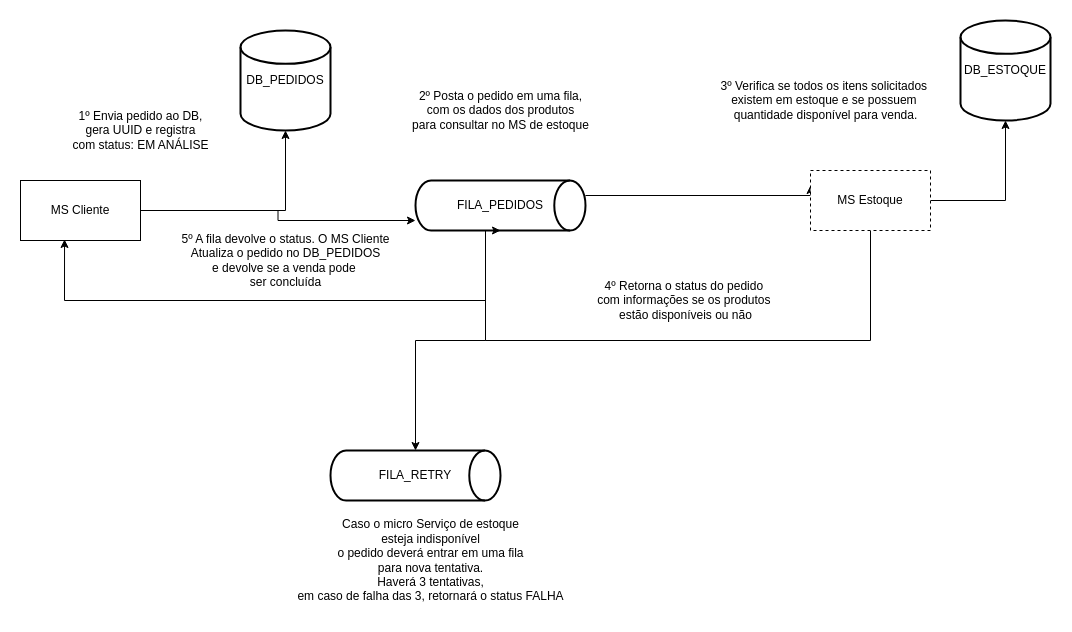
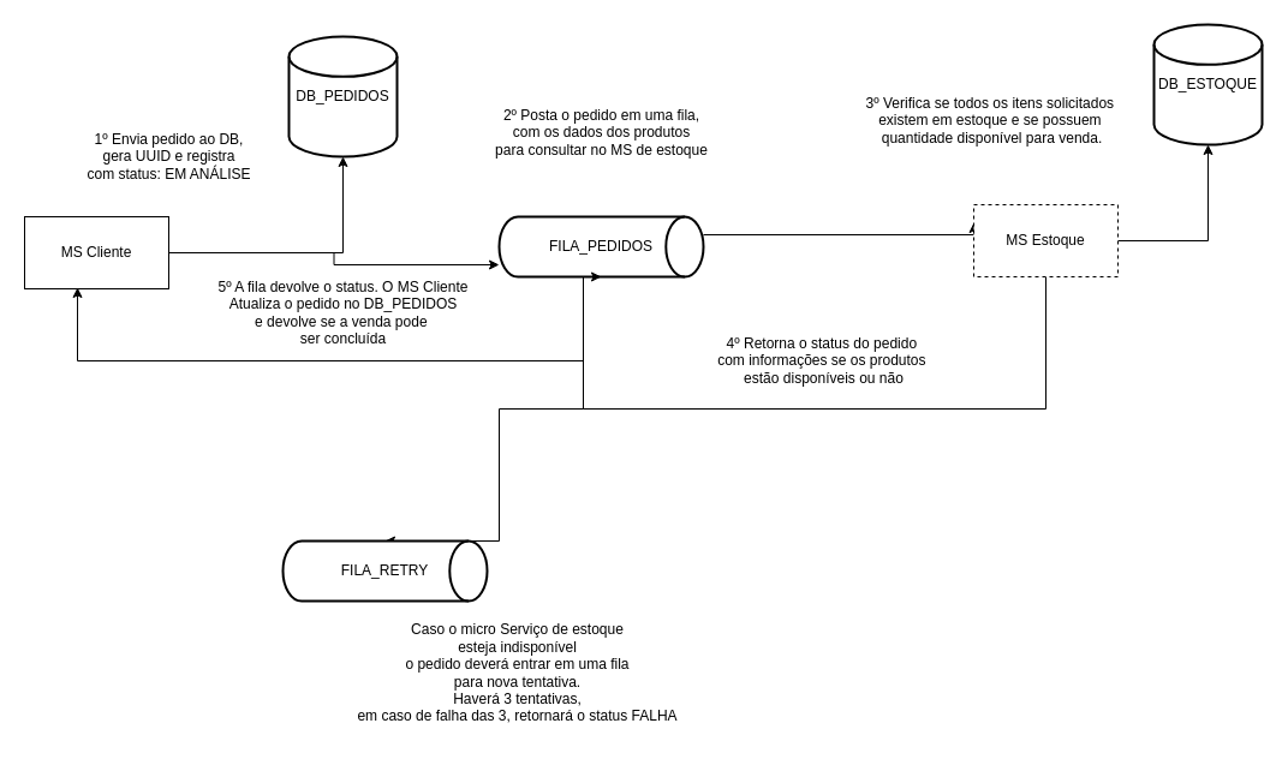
  <mxCell id="0" />
  <mxCell id="1" parent="0" />
  <mxCell id="2" style="edgeStyle=orthogonalEdgeStyle;rounded=0;orthogonalLoop=1;jettySize=auto;html=1;" parent="1" source="4" target="5" edge="1"><mxGeometry relative="1" as="geometry" /></mxCell>
  <mxCell id="3" style="edgeStyle=orthogonalEdgeStyle;rounded=0;orthogonalLoop=1;jettySize=auto;html=1;entryX=0;entryY=0.8;entryDx=0;entryDy=0;entryPerimeter=0;" parent="1" source="4" target="9" edge="1"><mxGeometry relative="1" as="geometry" /></mxCell>
  <mxCell id="4" value="MS Cliente" style="rounded=0;whiteSpace=wrap;html=1;" parent="1" vertex="1"><mxGeometry x="20" y="180" width="120" height="60" as="geometry" /></mxCell>
  <mxCell id="5" value="DB_PEDIDOS" style="strokeWidth=2;html=1;shape=mxgraph.flowchart.database;whiteSpace=wrap;" parent="1" vertex="1"><mxGeometry x="240" y="30" width="90" height="100" as="geometry" /></mxCell>
  <mxCell id="6" style="edgeStyle=orthogonalEdgeStyle;rounded=0;orthogonalLoop=1;jettySize=auto;html=1;entryX=0;entryY=0.25;entryDx=0;entryDy=0;" parent="1" source="9" target="14" edge="1"><mxGeometry relative="1" as="geometry"><Array as="points"><mxPoint x="810" y="195" /></Array></mxGeometry></mxCell>
  <mxCell id="7" style="edgeStyle=orthogonalEdgeStyle;rounded=0;orthogonalLoop=1;jettySize=auto;html=1;entryX=0.5;entryY=0;entryDx=0;entryDy=0;entryPerimeter=0;" parent="1" source="9" target="18" edge="1"><mxGeometry relative="1" as="geometry"><mxPoint x="420" y="460" as="targetPoint" /><Array as="points"><mxPoint x="485" y="340" /><mxPoint x="415" y="340" /></Array></mxGeometry></mxCell>
  <mxCell id="8" style="edgeStyle=orthogonalEdgeStyle;rounded=0;orthogonalLoop=1;jettySize=auto;html=1;entryX=0.367;entryY=0.983;entryDx=0;entryDy=0;entryPerimeter=0;" edge="1" parent="1" source="9" target="4"><mxGeometry relative="1" as="geometry"><Array as="points"><mxPoint x="485" y="300" /><mxPoint x="64" y="300" /></Array></mxGeometry></mxCell>
  <mxCell id="9" value="FILA_PEDIDOS" style="strokeWidth=2;html=1;shape=mxgraph.flowchart.direct_data;whiteSpace=wrap;align=center;" parent="1" vertex="1"><mxGeometry x="415" y="180" width="170" height="50" as="geometry" /></mxCell>
  <mxCell id="10" value="1º Envia pedido ao DB, &lt;br&gt;gera UUID e registra &lt;br&gt;com status: EM ANÁLISE" style="text;html=1;align=center;verticalAlign=middle;resizable=0;points=[];autosize=1;strokeColor=none;fillColor=none;" parent="1" vertex="1"><mxGeometry x="60" y="100" width="160" height="60" as="geometry" /></mxCell>
  <mxCell id="11" value="2º Posta o pedido em uma fila, &lt;br&gt;com os dados dos produtos &lt;br&gt;para consultar no MS de estoque" style="text;html=1;align=center;verticalAlign=middle;resizable=0;points=[];autosize=1;strokeColor=none;fillColor=none;" parent="1" vertex="1"><mxGeometry x="400" y="80" width="200" height="60" as="geometry" /></mxCell>
  <mxCell id="12" style="edgeStyle=orthogonalEdgeStyle;rounded=0;orthogonalLoop=1;jettySize=auto;html=1;entryX=0.5;entryY=1;entryDx=0;entryDy=0;entryPerimeter=0;" parent="1" source="14" target="15" edge="1"><mxGeometry relative="1" as="geometry" /></mxCell>
  <mxCell id="13" style="edgeStyle=orthogonalEdgeStyle;rounded=0;orthogonalLoop=1;jettySize=auto;html=1;entryX=0.5;entryY=1;entryDx=0;entryDy=0;entryPerimeter=0;" parent="1" source="14" target="9" edge="1"><mxGeometry relative="1" as="geometry"><Array as="points"><mxPoint x="870" y="340" /><mxPoint x="485" y="340" /></Array></mxGeometry></mxCell>
  <mxCell id="14" value="MS Estoque" style="rounded=0;whiteSpace=wrap;html=1;dashed=1;" parent="1" vertex="1"><mxGeometry x="810" y="170" width="120" height="60" as="geometry" /></mxCell>
  <mxCell id="15" value="DB_ESTOQUE" style="strokeWidth=2;html=1;shape=mxgraph.flowchart.database;whiteSpace=wrap;" parent="1" vertex="1"><mxGeometry x="960" y="20" width="90" height="100" as="geometry" /></mxCell>
  <mxCell id="16" value="3º Verifica se todos os itens solicitados&amp;nbsp;&lt;br&gt;existem em estoque e se possuem&amp;nbsp;&lt;br&gt;quantidade disponível para venda." style="text;html=1;align=center;verticalAlign=middle;resizable=0;points=[];autosize=1;strokeColor=none;fillColor=none;" parent="1" vertex="1"><mxGeometry x="710" y="70" width="230" height="60" as="geometry" /></mxCell>
  <mxCell id="17" value="4º Retorna o status do pedido&amp;nbsp;&lt;br&gt;com informações se os produtos&amp;nbsp;&lt;br&gt;estão disponíveis ou não" style="text;html=1;align=center;verticalAlign=middle;resizable=0;points=[];autosize=1;strokeColor=none;fillColor=none;" parent="1" vertex="1"><mxGeometry x="585" y="270" width="200" height="60" as="geometry" /></mxCell>
- <mxCell id="18" value="FILA_RETRY" style="strokeWidth=2;html=1;shape=mxgraph.flowchart.direct_data;whiteSpace=wrap;align=center;" parent="1" vertex="1"><mxGeometry x="330" y="450" width="170" height="50" as="geometry" /></mxCell>
+ <mxCell id="18" value="FILA_RETRY" style="strokeWidth=2;html=1;shape=mxgraph.flowchart.direct_data;whiteSpace=wrap;align=center;" parent="1" vertex="1"><mxGeometry x="235" y="450" width="170" height="50" as="geometry" /></mxCell>
  <mxCell id="19" value="Caso o micro Serviço de estoque&lt;br&gt;esteja indisponível&lt;br&gt;o pedido deverá entrar em uma fila&lt;br&gt;para nova tentativa.&lt;br&gt;Haverá 3 tentativas,&lt;br&gt;em caso de falha das 3, retornará o status FALHA" style="text;html=1;align=center;verticalAlign=middle;resizable=0;points=[];autosize=1;strokeColor=none;fillColor=none;" parent="1" vertex="1"><mxGeometry x="285" y="510" width="290" height="100" as="geometry" /></mxCell>
  <mxCell id="20" value="5º A fila devolve o status. O MS Cliente&lt;br&gt;Atualiza o pedido no DB_PEDIDOS&lt;br&gt;e devolve se a venda pode&amp;nbsp;&lt;br&gt;ser concluída" style="text;html=1;align=center;verticalAlign=middle;resizable=0;points=[];autosize=1;strokeColor=none;fillColor=none;" vertex="1" parent="1"><mxGeometry x="170" y="225" width="230" height="70" as="geometry" /></mxCell>
